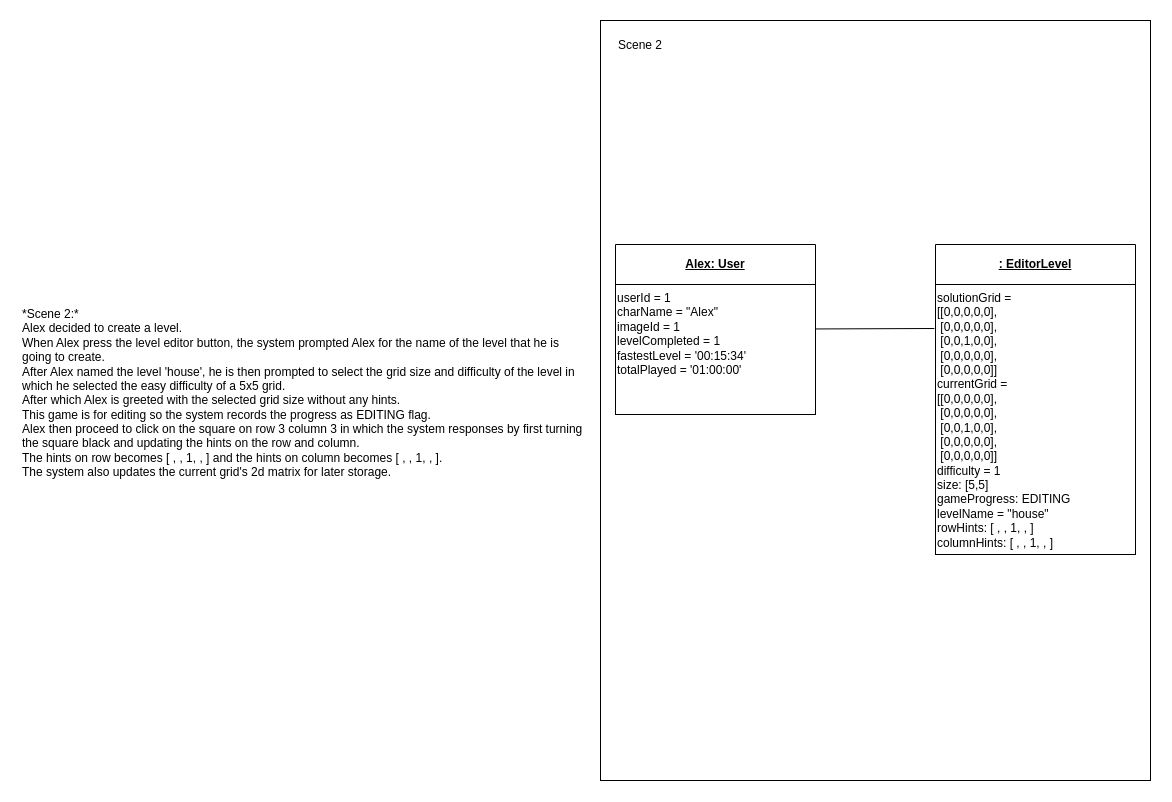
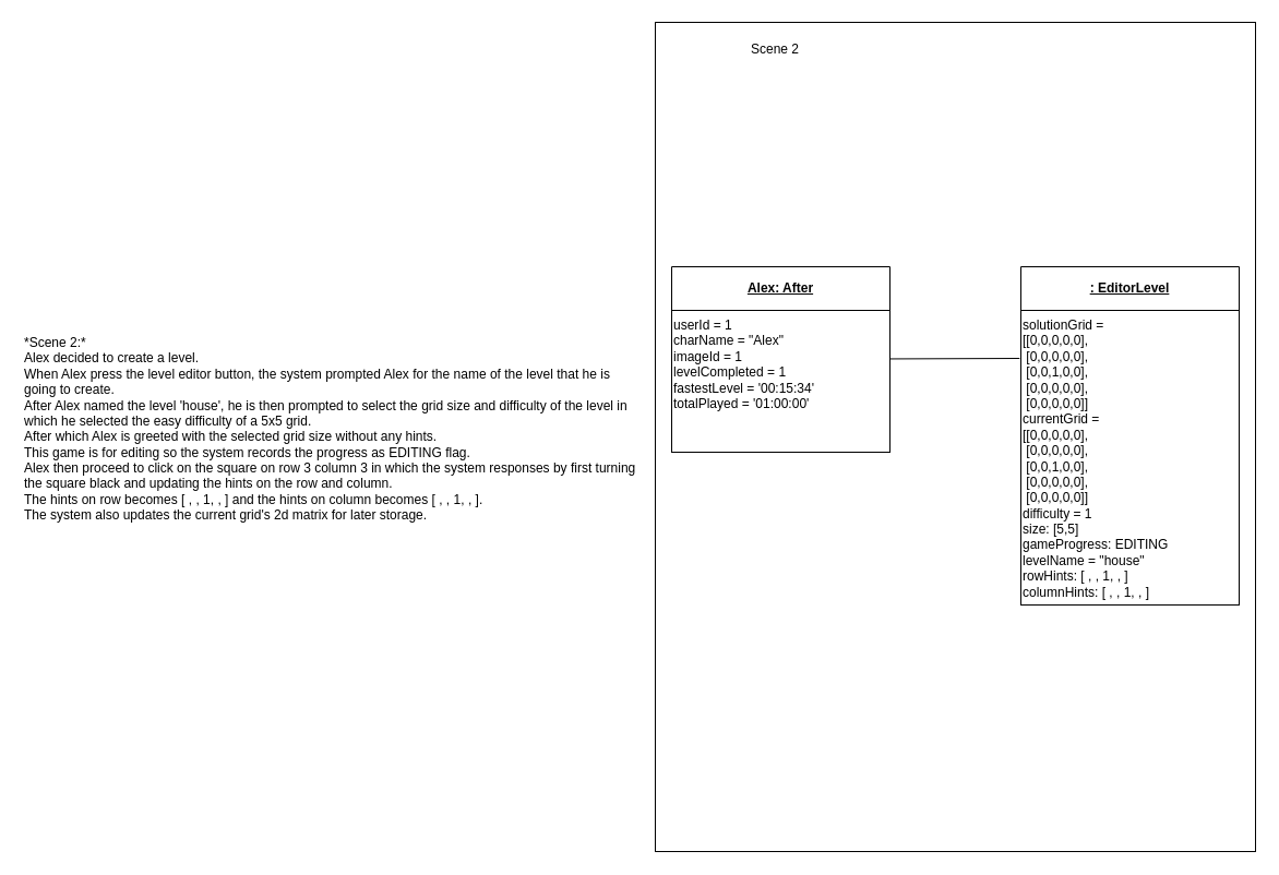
  <mxCell id="0" />
  <mxCell id="1" parent="0" />
  <mxCell id="2" value="" style="whiteSpace=wrap;html=1;fillColor=none;" parent="1" vertex="1"><mxGeometry x="600" y="20" width="550" height="760" as="geometry" /></mxCell>
  <mxCell id="3" style="edgeStyle=none;html=1;strokeColor=default;startArrow=none;startFill=0;endArrow=none;endFill=0;startSize=10;endSize=10;sourcePerimeterSpacing=0;targetPerimeterSpacing=0;exitX=0.997;exitY=0.342;exitDx=0;exitDy=0;exitPerimeter=0;entryX=-0.006;entryY=0.163;entryDx=0;entryDy=0;entryPerimeter=0;" parent="1" source="5" target="7" edge="1"><mxGeometry relative="1" as="geometry"><mxPoint x="925" y="124.99" as="sourcePoint" /><mxPoint x="910" y="366" as="targetPoint" /></mxGeometry></mxCell>
- <mxCell id="4" value="&lt;u&gt;Alex: User&lt;/u&gt;" style="swimlane;whiteSpace=wrap;html=1;startSize=40;" parent="1" vertex="1"><mxGeometry x="615" y="244" width="200" height="170" as="geometry"><mxRectangle x="200" y="204" width="100" height="40" as="alternateBounds" /></mxGeometry></mxCell>
+ <mxCell id="4" value="&lt;u&gt;Alex: After&lt;/u&gt;" style="swimlane;whiteSpace=wrap;html=1;startSize=40;" parent="1" vertex="1"><mxGeometry x="615" y="244" width="200" height="170" as="geometry"><mxRectangle x="200" y="204" width="100" height="40" as="alternateBounds" /></mxGeometry></mxCell>
  <mxCell id="5" value="userId = 1&lt;br&gt;charName = &quot;Alex&quot;&lt;br&gt;imageId = 1&lt;br&gt;levelCompleted = 1&lt;br&gt;fastestLevel = '00:15:34'&lt;br&gt;totalPlayed = '01:00:00'" style="rounded=0;whiteSpace=wrap;html=1;align=left;labelPosition=center;verticalLabelPosition=middle;verticalAlign=top;" parent="4" vertex="1"><mxGeometry y="40" width="200" height="130" as="geometry" /></mxCell>
  <mxCell id="6" value="&lt;u&gt;: EditorLevel&lt;/u&gt;" style="swimlane;whiteSpace=wrap;html=1;startSize=40;" parent="1" vertex="1"><mxGeometry x="935" y="244" width="200" height="310" as="geometry"><mxRectangle x="520" y="204" width="100" height="40" as="alternateBounds" /></mxGeometry></mxCell>
  <mxCell id="7" value="solutionGrid =&amp;nbsp;&lt;br&gt;[[0,0,0,0,0],&lt;br&gt;&amp;nbsp;[0,0,0,0,0],&lt;br&gt;&amp;nbsp;[0,0,1,0,0],&lt;br&gt;&amp;nbsp;[0,0,0,0,0],&lt;br&gt;&amp;nbsp;[0,0,0,0,0]]&lt;br style=&quot;border-color: var(--border-color);&quot;&gt;currentGrid =&amp;nbsp;&lt;br&gt;[[0,0,0,0,0],&lt;br style=&quot;border-color: var(--border-color);&quot;&gt;&amp;nbsp;[0,0,0,0,0],&lt;br style=&quot;border-color: var(--border-color);&quot;&gt;&amp;nbsp;[0,0,1,0,0],&lt;br style=&quot;border-color: var(--border-color);&quot;&gt;&amp;nbsp;[0,0,0,0,0],&lt;br style=&quot;border-color: var(--border-color);&quot;&gt;&amp;nbsp;[0,0,0,0,0]]&lt;br style=&quot;border-color: var(--border-color);&quot;&gt;difficulty = 1&lt;br style=&quot;border-color: var(--border-color);&quot;&gt;size: [5,5]&lt;br style=&quot;border-color: var(--border-color);&quot;&gt;gameProgress: EDITING&lt;br&gt;levelName = &quot;house&quot;&lt;br&gt;rowHints: [ , , 1, , ]&lt;br&gt;columnHints: [ , , 1, , ]" style="rounded=0;whiteSpace=wrap;html=1;align=left;labelPosition=center;verticalLabelPosition=middle;verticalAlign=top;" parent="6" vertex="1"><mxGeometry y="40" width="200" height="270" as="geometry" /></mxCell>
- <mxCell id="8" value="Scene 2" style="text;strokeColor=none;fillColor=none;html=1;align=center;verticalAlign=middle;whiteSpace=wrap;rounded=0;" parent="1" vertex="1"><mxGeometry x="610" y="30" width="60" height="30" as="geometry" /></mxCell>
+ <mxCell id="8" value="Scene 2" style="text;strokeColor=none;fillColor=none;html=1;align=center;verticalAlign=middle;whiteSpace=wrap;rounded=0;" parent="1" vertex="1"><mxGeometry x="680" y="30" width="60" height="30" as="geometry" /></mxCell>
  <mxCell id="9" value="&lt;div&gt;*Scene 2:*&lt;/div&gt;&lt;div&gt;Alex decided to create a level.&amp;nbsp;&lt;/div&gt;&lt;div&gt;When Alex press the level editor button, the system prompted Alex for the name of the level that he is going to create.&lt;/div&gt;&lt;div&gt;After Alex named the level 'house', he is then prompted to select the grid size and difficulty of the level in which he selected the easy difficulty of a 5x5 grid.&lt;/div&gt;&lt;div&gt;After which Alex is greeted with the selected grid size without any hints.&lt;/div&gt;&lt;div&gt;This game is for editing so the system records the progress as EDITING flag.&lt;/div&gt;&lt;div&gt;Alex then proceed to click on the square on row 3 column 3 in which the system responses by first turning the square black and updating the hints on the row and column.&lt;/div&gt;&lt;div&gt;The hints on row becomes [ , , 1, , ] and the hints on column becomes [ , , 1, , ].&lt;/div&gt;&lt;div&gt;The system also updates the current grid's 2d matrix for later storage.&lt;/div&gt;&lt;div&gt;&lt;br&gt;&lt;/div&gt;" style="text;strokeColor=none;fillColor=none;html=1;align=left;verticalAlign=middle;whiteSpace=wrap;rounded=0;" parent="1" vertex="1"><mxGeometry x="20" y="20" width="570" height="760" as="geometry" /></mxCell>
